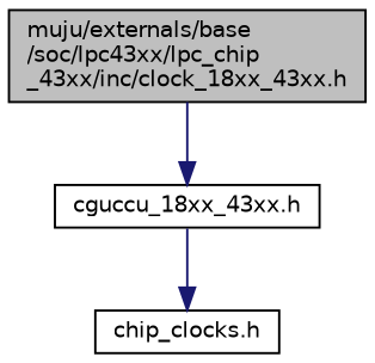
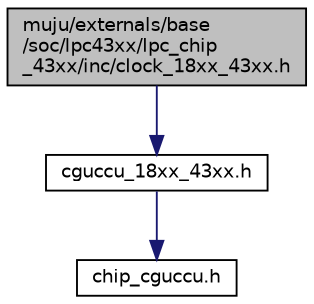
  digraph {
    node [color=black fillcolor=white fontname=Helvetica fontsize=10 shape=record style=filled]
    edge [color=midnightblue fontname=Helvetica fontsize=10 labelfontname=Helvetica labelfontsize=10 style=solid]
    n1 [fillcolor=grey75 fontcolor=black height=0.2 label="muju/externals/base\l/soc/lpc43xx/lpc_chip\l_43xx/inc/clock_18xx_43xx.h" width=0.4]
    n2 [height=0.2 label="cguccu_18xx_43xx.h" width=0.4]
-   n3 [height=0.2 label="chip_clocks.h" width=0.4]
+   n3 [height=0.2 label="chip_cguccu.h" width=0.4]
    n1 -> n2
    n2 -> n3
  }
